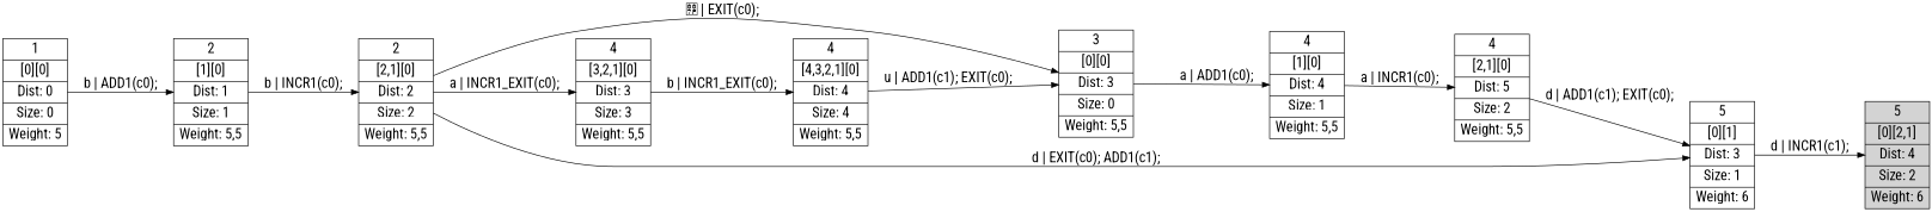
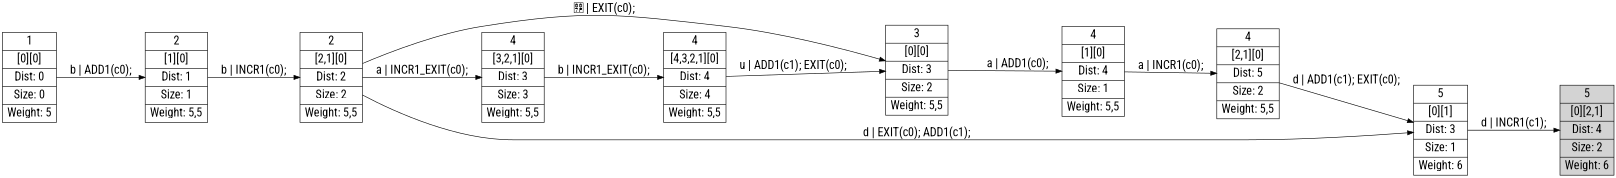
  digraph {
    rankdir=LR
    fontname="Roboto Condensed"
    node [fontname="Roboto Condensed" fontsize=20 shape=record]
    edge [fontname="Roboto Condensed" fontsize=20]
    n1 [label="1 | [0][0] | Dist: 0 | Size: 0 | Weight: 5"]
    n2 [label="2 | [1][0] | Dist: 1 | Size: 1 | Weight: 5,5"]
    n3 [label="2 | [2,1][0] | Dist: 2 | Size: 2 | Weight: 5,5"]
-   n4 [label="3 | [0][0] | Dist: 3 | Size: 0 | Weight: 5,5"]
+   n4 [label="3 | [0][0] | Dist: 3 | Size: 2 | Weight: 5,5"]
    n5 [label="4 | [3,2,1][0] | Dist: 3 | Size: 3 | Weight: 5,5"]
    n6 [label="5 | [0][1] | Dist: 3 | Size: 1 | Weight: 6"]
    n7 [label="4 | [1][0] | Dist: 4 | Size: 1 | Weight: 5,5"]
    n8 [label="4 | [4,3,2,1][0] | Dist: 4 | Size: 4 | Weight: 5,5"]
    n9 [fillcolor=lightgrey label="5 | [0][2,1] | Dist: 4 | Size: 2 | Weight: 6" style=filled]
    n10 [label="4 | [2,1][0] | Dist: 5 | Size: 2 | Weight: 5,5"]
    n1 -> n2 [label=" b | ADD1(c0); "]
    n2 -> n3 [label=" b | INCR1(c0); "]
    n3 -> n4 [label="  | EXIT(c0); "]
    n3 -> n5 [label=" a | INCR1_EXIT(c0); "]
    n3 -> n6 [label=" d | EXIT(c0); ADD1(c1); "]
    n4 -> n7 [label=" a | ADD1(c0); "]
    n5 -> n8 [label=" b | INCR1_EXIT(c0); "]
    n6 -> n9 [label=" d | INCR1(c1); "]
    n7 -> n10 [label=" a | INCR1(c0); "]
    n8 -> n4 [label=" u | ADD1(c1); EXIT(c0); "]
    n10 -> n6 [label=" d | ADD1(c1); EXIT(c0); "]
  }
